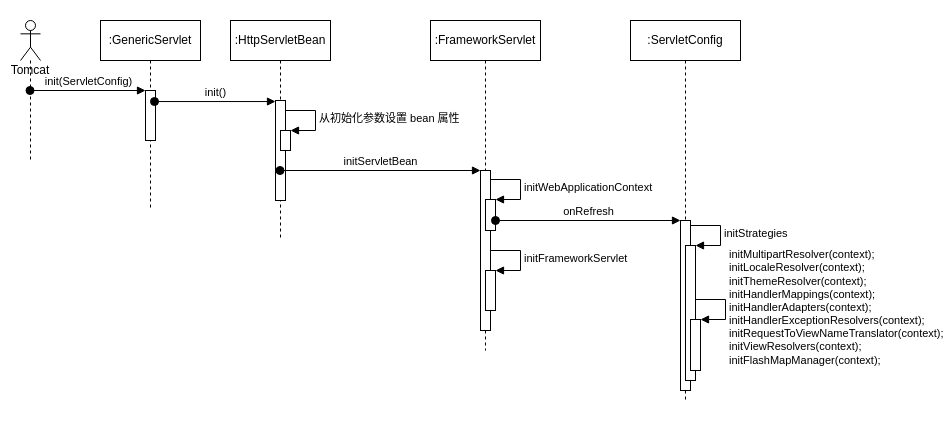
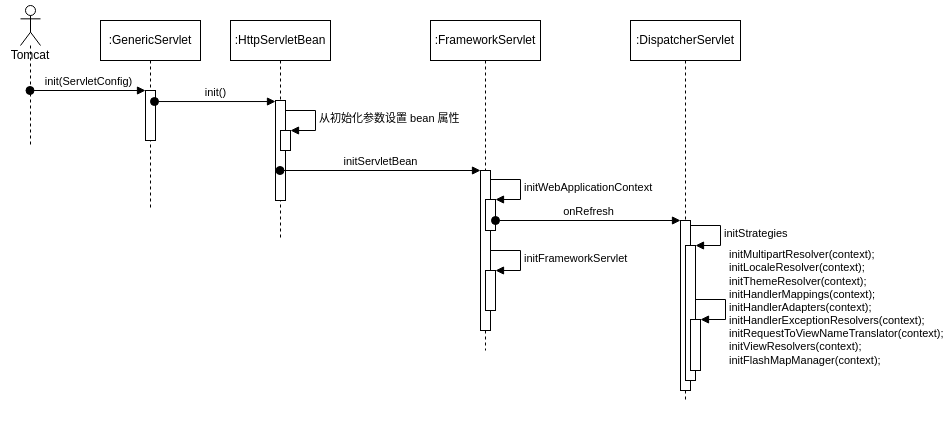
  <mxCell id="0" />
  <mxCell id="1" parent="0" />
- <mxCell id="2" value="Tomcat" style="shape=umlLifeline;participant=umlActor;perimeter=lifelinePerimeter;whiteSpace=wrap;html=1;container=1;collapsible=0;recursiveResize=0;verticalAlign=top;spacingTop=36;outlineConnect=0;" vertex="1" parent="1"><mxGeometry x="20" y="20" width="20" height="140" as="geometry" /></mxCell>
+ <mxCell id="2" value="Tomcat" style="shape=umlLifeline;participant=umlActor;perimeter=lifelinePerimeter;whiteSpace=wrap;html=1;container=1;collapsible=0;recursiveResize=0;verticalAlign=top;spacingTop=36;outlineConnect=0;" vertex="1" parent="1"><mxGeometry x="20" y="5" width="20" height="140" as="geometry" /></mxCell>
  <mxCell id="3" value=":GenericServlet" style="shape=umlLifeline;perimeter=lifelinePerimeter;whiteSpace=wrap;html=1;container=1;collapsible=0;recursiveResize=0;outlineConnect=0;" vertex="1" parent="1"><mxGeometry x="100" y="20" width="100" height="190" as="geometry" /></mxCell>
  <mxCell id="4" value="" style="html=1;points=[];perimeter=orthogonalPerimeter;" vertex="1" parent="3"><mxGeometry x="45" y="70" width="10" height="50" as="geometry" /></mxCell>
  <mxCell id="5" value="init(ServletConfig)" style="html=1;verticalAlign=bottom;startArrow=oval;endArrow=block;startSize=8;rounded=0;" edge="1" target="4" parent="1" source="2"><mxGeometry relative="1" as="geometry"><mxPoint x="85" y="90" as="sourcePoint" /></mxGeometry></mxCell>
  <mxCell id="6" value=":HttpServletBean" style="shape=umlLifeline;perimeter=lifelinePerimeter;whiteSpace=wrap;html=1;container=1;collapsible=0;recursiveResize=0;outlineConnect=0;" vertex="1" parent="1"><mxGeometry x="230" y="20" width="100" height="220" as="geometry" /></mxCell>
  <mxCell id="7" value="" style="html=1;points=[];perimeter=orthogonalPerimeter;" vertex="1" parent="6"><mxGeometry x="45" y="80" width="10" height="100" as="geometry" /></mxCell>
  <mxCell id="8" value="" style="html=1;points=[];perimeter=orthogonalPerimeter;" vertex="1" parent="6"><mxGeometry x="50" y="110" width="10" height="20" as="geometry" /></mxCell>
  <mxCell id="9" value="从初始化参数设置 bean 属性" style="edgeStyle=orthogonalEdgeStyle;html=1;align=left;spacingLeft=2;endArrow=block;rounded=0;entryX=1;entryY=0;" edge="1" target="8" parent="6"><mxGeometry relative="1" as="geometry"><mxPoint x="55" y="90" as="sourcePoint" /><Array as="points"><mxPoint x="85" y="90" /></Array></mxGeometry></mxCell>
  <mxCell id="10" value="init()" style="html=1;verticalAlign=bottom;startArrow=oval;endArrow=block;startSize=8;rounded=0;exitX=0.9;exitY=0.263;exitDx=0;exitDy=0;exitPerimeter=0;" edge="1" parent="1"><mxGeometry relative="1" as="geometry"><mxPoint x="154" y="101.04" as="sourcePoint" /><mxPoint x="275" y="101.04" as="targetPoint" /></mxGeometry></mxCell>
  <mxCell id="11" value=":FrameworkServlet" style="shape=umlLifeline;perimeter=lifelinePerimeter;whiteSpace=wrap;html=1;container=1;collapsible=0;recursiveResize=0;outlineConnect=0;" vertex="1" parent="1"><mxGeometry x="430" y="20" width="110" height="330" as="geometry" /></mxCell>
  <mxCell id="12" value="" style="html=1;points=[];perimeter=orthogonalPerimeter;" vertex="1" parent="11"><mxGeometry x="50" y="150" width="10" height="160" as="geometry" /></mxCell>
  <mxCell id="13" value="" style="html=1;points=[];perimeter=orthogonalPerimeter;" vertex="1" parent="11"><mxGeometry x="55" y="179" width="10" height="31" as="geometry" /></mxCell>
  <mxCell id="14" value="initWebApplicationContext" style="edgeStyle=orthogonalEdgeStyle;html=1;align=left;spacingLeft=2;endArrow=block;rounded=0;entryX=1;entryY=0;" edge="1" target="13" parent="11"><mxGeometry relative="1" as="geometry"><mxPoint x="60" y="159" as="sourcePoint" /><Array as="points"><mxPoint x="90" y="159" /></Array></mxGeometry></mxCell>
  <mxCell id="15" value="" style="html=1;points=[];perimeter=orthogonalPerimeter;" vertex="1" parent="11"><mxGeometry x="55" y="250" width="10" height="40" as="geometry" /></mxCell>
  <mxCell id="16" value="initFrameworkServlet" style="edgeStyle=orthogonalEdgeStyle;html=1;align=left;spacingLeft=2;endArrow=block;rounded=0;entryX=1;entryY=0;" edge="1" target="15" parent="11"><mxGeometry relative="1" as="geometry"><mxPoint x="60" y="230" as="sourcePoint" /><Array as="points"><mxPoint x="90" y="230" /></Array></mxGeometry></mxCell>
  <mxCell id="17" value="initServletBean" style="html=1;verticalAlign=bottom;startArrow=oval;endArrow=block;startSize=8;rounded=0;" edge="1" target="12" parent="1" source="6"><mxGeometry relative="1" as="geometry"><mxPoint x="415" y="170" as="sourcePoint" /></mxGeometry></mxCell>
- <mxCell id="18" value=":ServletConfig" style="shape=umlLifeline;perimeter=lifelinePerimeter;whiteSpace=wrap;html=1;container=1;collapsible=0;recursiveResize=0;outlineConnect=0;" vertex="1" parent="1"><mxGeometry x="630" y="20" width="110" height="380" as="geometry" /></mxCell>
+ <mxCell id="18" value=":DispatcherServlet" style="shape=umlLifeline;perimeter=lifelinePerimeter;whiteSpace=wrap;html=1;container=1;collapsible=0;recursiveResize=0;outlineConnect=0;" vertex="1" parent="1"><mxGeometry x="630" y="20" width="110" height="380" as="geometry" /></mxCell>
  <mxCell id="19" value="" style="html=1;points=[];perimeter=orthogonalPerimeter;" vertex="1" parent="18"><mxGeometry x="50" y="200" width="10" height="170" as="geometry" /></mxCell>
  <mxCell id="20" value="" style="html=1;points=[];perimeter=orthogonalPerimeter;" vertex="1" parent="18"><mxGeometry x="55" y="225" width="10" height="135" as="geometry" /></mxCell>
  <mxCell id="21" value="initStrategies" style="edgeStyle=orthogonalEdgeStyle;html=1;align=left;spacingLeft=2;endArrow=block;rounded=0;entryX=1;entryY=0;" edge="1" target="20" parent="18"><mxGeometry relative="1" as="geometry"><mxPoint x="60" y="205" as="sourcePoint" /><Array as="points"><mxPoint x="90" y="205" /></Array></mxGeometry></mxCell>
  <mxCell id="22" value="" style="html=1;points=[];perimeter=orthogonalPerimeter;" vertex="1" parent="18"><mxGeometry x="60" y="299" width="10" height="33" as="geometry" /></mxCell>
  <mxCell id="23" value="&lt;div&gt;initMultipartResolver(context);&lt;/div&gt;&lt;div&gt;initLocaleResolver(context);&lt;/div&gt;&lt;div&gt;initThemeResolver(context);&lt;/div&gt;&lt;div&gt;initHandlerMappings(context);&lt;/div&gt;&lt;div&gt;initHandlerAdapters(context);&lt;/div&gt;&lt;div&gt;initHandlerExceptionResolvers(context);&lt;/div&gt;&lt;div&gt;initRequestToViewNameTranslator(context);&lt;/div&gt;&lt;div&gt;initViewResolvers(context);&lt;/div&gt;&lt;div&gt;initFlashMapManager(context);&lt;/div&gt;" style="edgeStyle=orthogonalEdgeStyle;html=1;align=left;spacingLeft=2;endArrow=block;rounded=0;entryX=1;entryY=0;" edge="1" target="22" parent="18"><mxGeometry relative="1" as="geometry"><mxPoint x="65" y="279" as="sourcePoint" /><Array as="points"><mxPoint x="95" y="279" /></Array></mxGeometry></mxCell>
  <mxCell id="24" value="" style="html=1;points=[];perimeter=orthogonalPerimeter;" vertex="1" parent="18"><mxGeometry x="60" y="299" width="10" height="51" as="geometry" /></mxCell>
  <mxCell id="25" value="onRefresh" style="html=1;verticalAlign=bottom;startArrow=oval;endArrow=block;startSize=8;rounded=0;" edge="1" target="19" parent="1" source="13"><mxGeometry relative="1" as="geometry"><mxPoint x="620" y="220" as="sourcePoint" /></mxGeometry></mxCell>
